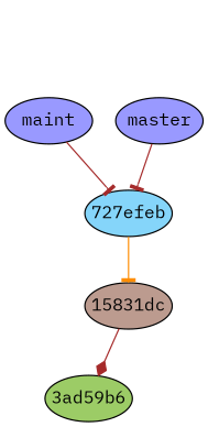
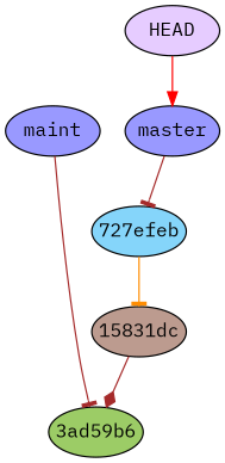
  digraph {
    fontname="IBM Plex Mono"
    node [fillcolor="#9999ff" fixedsize=true fontname="IBM Plex Mono" style=filled]
    edge [arrowhead=tee color=brown fontname="IBM Plex Mono"]
    n1 [fillcolor="#9ccc66" label="3ad59b6" width=0.95]
    n2 [fillcolor="#bc9b8f" label="15831dc" width=0.95]
    n3 [fillcolor="#85d5fa" label="727efeb" width=0.95]
    n4 [label=maint width=0.95]
    n5 [label=master width=0.95]
+   n6 [fillcolor="#e6ccff" label=HEAD width=0.95]
    n2 -> n1 [arrowhead=diamond]
    n3 -> n2 [color=darkorange]
-   n4 -> n3
+   n4 -> n1
    n5 -> n3
+   n6 -> n5 [arrowhead=normal color=red]
  }
